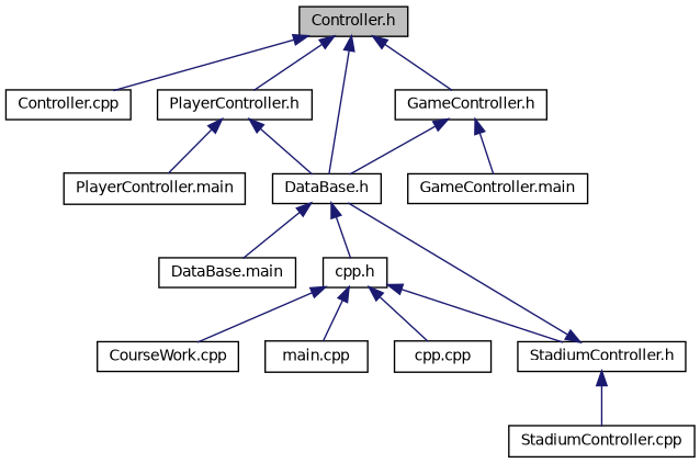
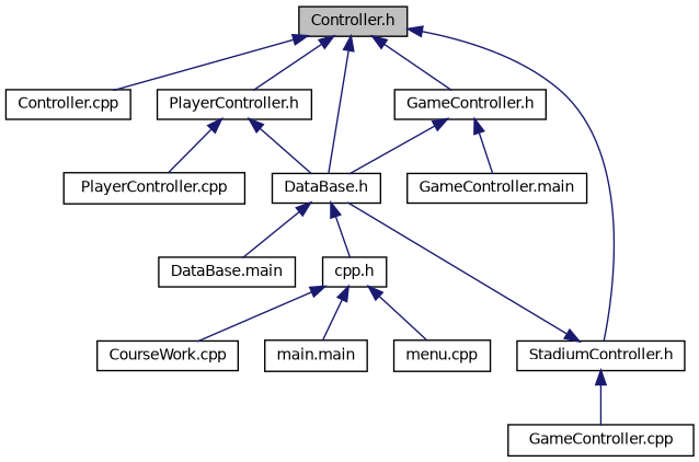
  digraph {
    node [color=black fillcolor=white fontname=Helvetica fontsize=10 shape=record style=filled]
    edge [color=midnightblue dir=back fontname=Helvetica fontsize=10 labelfontname=Helvetica labelfontsize=10 style=solid]
    n1 [fillcolor=grey75 fontcolor=black height=0.2 label="Controller.h" width=0.4]
    n2 [height=0.2 label="Controller.cpp" width=0.4]
    n3 [height=0.2 label="PlayerController.h" width=0.4]
    n4 [height=0.2 label="DataBase.h" width=0.4]
    n5 [height=0.2 label="GameController.h" width=0.4]
    n6 [height=0.2 label="StadiumController.h" width=0.4]
-   n7 [height=0.2 label="PlayerController.main" width=0.4]
+   n7 [height=0.2 label="PlayerController.cpp" width=0.4]
    n8 [height=0.2 label="cpp.h" width=0.4]
    n9 [height=0.2 label="DataBase.main" width=0.4]
    n10 [height=0.2 label="GameController.main" width=0.4]
-   n11 [height=0.2 label="StadiumController.cpp" width=0.4]
+   n11 [height=0.2 label="GameController.cpp" width=0.4]
    n12 [height=0.2 label="CourseWork.cpp" width=0.4]
-   n13 [height=0.2 label="main.cpp" width=0.4]
-   n14 [height=0.2 label="cpp.cpp" width=0.4]
+   n13 [height=0.2 label="main.main" width=0.4]
+   n14 [height=0.2 label="menu.cpp" width=0.4]
    n1 -> n2
    n1 -> n3
    n1 -> n4
    n1 -> n5
-   n8 -> n6
+   n1 -> n6
    n3 -> n4
    n3 -> n7
    n4 -> n8
    n4 -> n9
    n5 -> n4
    n5 -> n10
    n6 -> n4
    n6 -> n11
    n8 -> n12
    n8 -> n13
    n8 -> n14
  }
